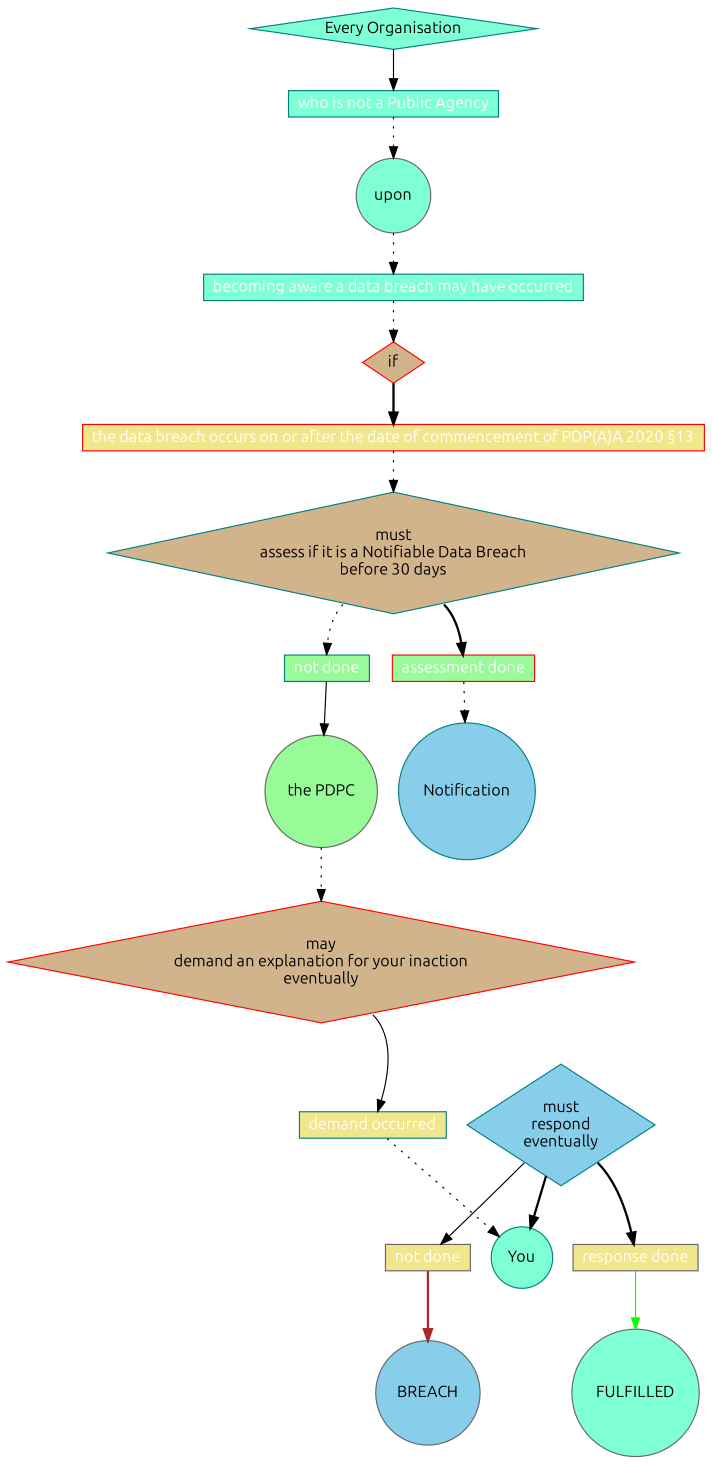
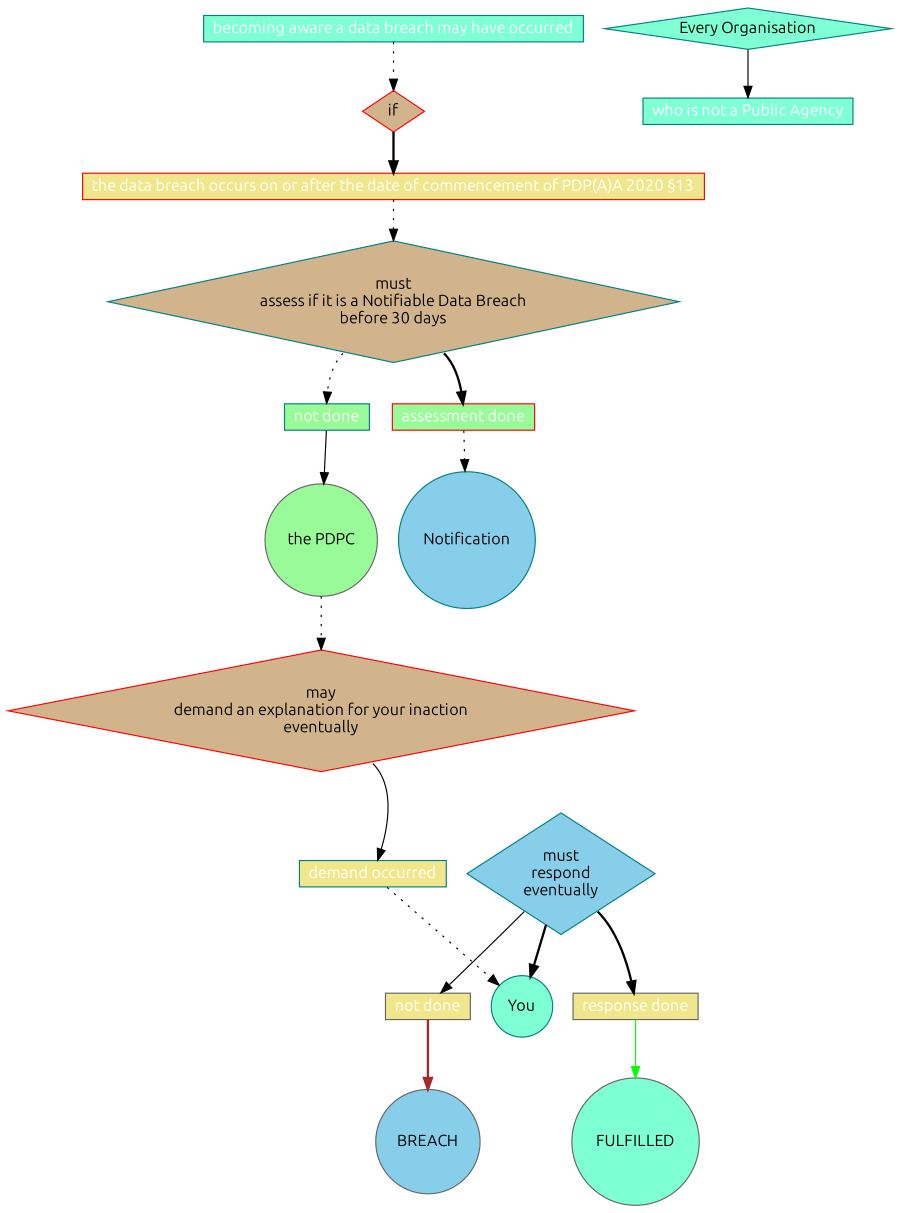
  digraph {
    compound=true
    fontname=Ubuntu
    node [color=teal fillcolor=aquamarine fontname=Ubuntu shape=box style=filled]
    edge [fontname=Ubuntu style=dotted]
    n1 [color=gray40 fillcolor=skyblue label=BREACH shape=circle]
    n2 [color=gray40 label=FULFILLED shape=circle]
    n3 [label="Every Organisation" shape=diamond]
-   n4 [color=gray40 label=upon shape=circle]
    n5 [color=red fillcolor=tan label=if shape=diamond]
    n6 [fillcolor=tan label="must\nassess if it is a Notifiable Data Breach\nbefore 30 days" shape=diamond]
    n7 [fillcolor=skyblue label=Notification shape=circle]
    n8 [color=gray40 fillcolor=palegreen label="the PDPC" shape=circle]
    n9 [color=red fillcolor=tan label="may\ndemand an explanation for your inaction\neventually" shape=diamond]
    n10 [label=You shape=circle]
    n11 [fillcolor=skyblue label="must\nrespond\neventually" shape=diamond]
    n12 [fontcolor=white height=0.2 label="who is not a Public Agency"]
    n13 [fontcolor=white height=0.2 label="becoming aware a data breach may have occurred"]
    n14 [color=red fillcolor=khaki fontcolor=white height=0.2 label="the data breach occurs on or after the date of commencement of PDP(A)A 2020 §13"]
    n15 [color=red fillcolor=palegreen fontcolor=white height=0.2 label="assessment done"]
    n16 [fillcolor=palegreen fontcolor=white height=0.2 label="not done"]
    n17 [fillcolor=khaki fontcolor=white height=0.2 label="demand occurred"]
    n18 [color=gray40 fillcolor=khaki fontcolor=white height=0.2 label="response done"]
    n19 [color=gray40 fillcolor=khaki fontcolor=white height=0.2 label="not done"]
    subgraph sub_1 {
      n1
      n2
      n3
-     n4
      n5
      n6
      n7
      n8
      n9
      n10
      n11
    }
    subgraph sub_2 {
      n12
      n13
      n14
      n15
      n16
      n17
      n18
      n19
    }
    n3 -> n12 [style=solid]
-   n4 -> n13
    n5 -> n14 [style=bold]
    n6 -> n15 [style=bold tailport=se]
    n6 -> n16 [tailport=sw]
    n8 -> n9
    n9 -> n17 [style=solid tailport=se]
    n11 -> n10 [style=bold]
    n11 -> n18 [style=bold tailport=se]
    n11 -> n19 [style=solid tailport=sw]
-   n12 -> n4
    n13 -> n5
    n14 -> n6
    n15 -> n7
    n16 -> n8 [style=solid]
    n17 -> n10
    n18 -> n2 [color=green style=solid]
    n19 -> n1 [color=brown style=bold]
  }
